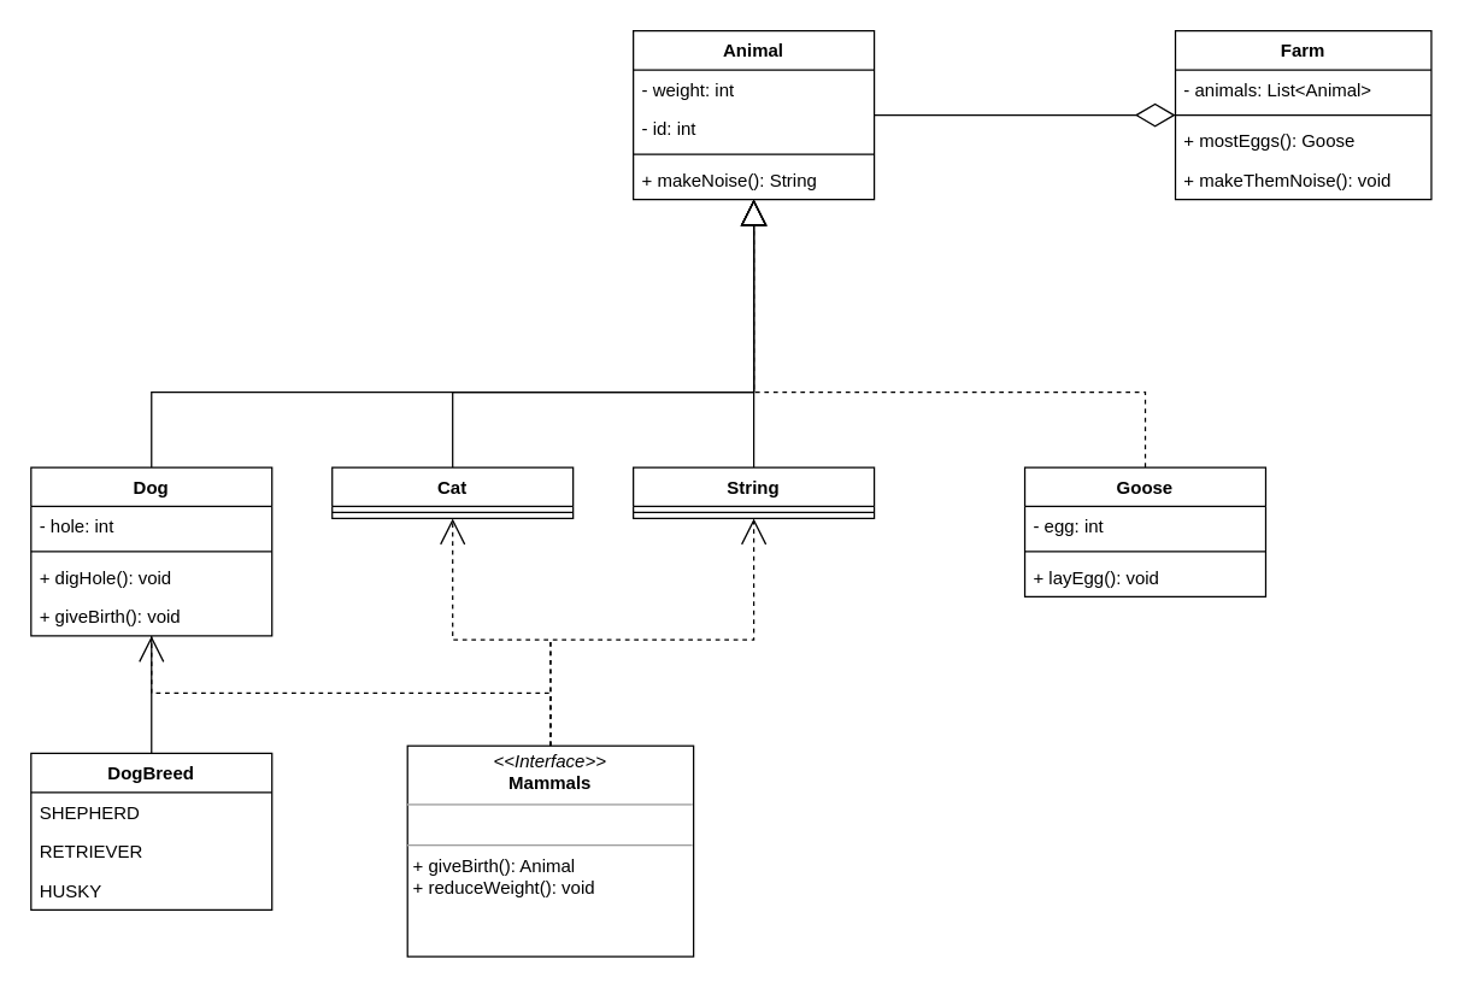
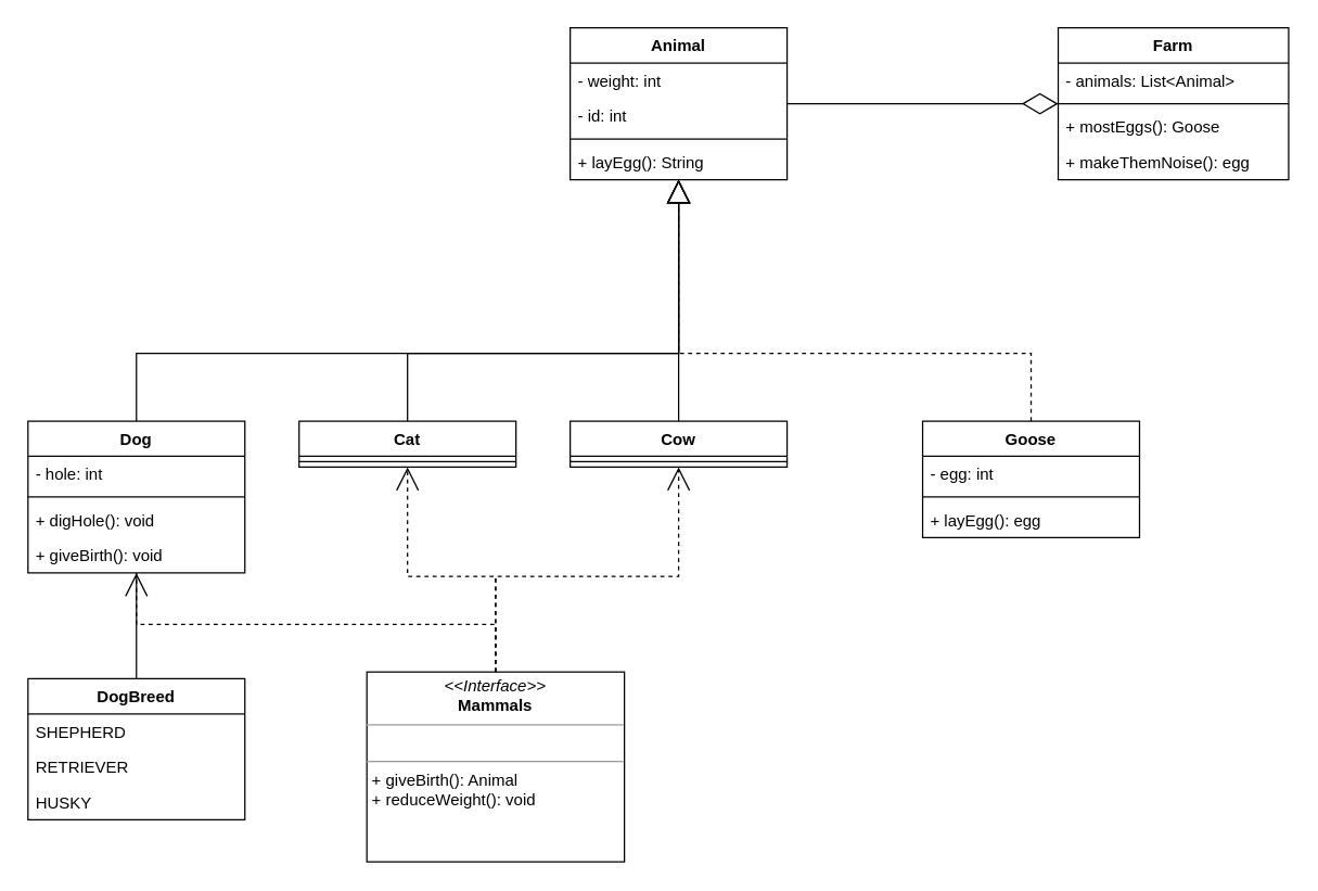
  <mxCell id="0" />
  <mxCell id="1" parent="0" />
  <mxCell id="2" value="Animal" style="swimlane;fontStyle=1;childLayout=stackLayout;horizontal=1;startSize=26;horizontalStack=0;resizeParent=1;resizeParentMax=0;resizeLast=0;collapsible=1;marginBottom=0;" vertex="1" parent="1"><mxGeometry x="420" y="20" width="160" height="112" as="geometry" /></mxCell>
  <mxCell id="3" value="- weight: int" style="text;strokeColor=none;fillColor=none;align=left;verticalAlign=top;spacingLeft=4;spacingRight=4;overflow=hidden;rotatable=0;points=[[0,0.5],[1,0.5]];portConstraint=eastwest;" vertex="1" parent="2"><mxGeometry y="26" width="160" height="26" as="geometry" /></mxCell>
  <mxCell id="4" value="- id: int" style="text;strokeColor=none;fillColor=none;align=left;verticalAlign=top;spacingLeft=4;spacingRight=4;overflow=hidden;rotatable=0;points=[[0,0.5],[1,0.5]];portConstraint=eastwest;" vertex="1" parent="2"><mxGeometry y="52" width="160" height="26" as="geometry" /></mxCell>
  <mxCell id="5" value="" style="line;strokeWidth=1;fillColor=none;align=left;verticalAlign=middle;spacingTop=-1;spacingLeft=3;spacingRight=3;rotatable=0;labelPosition=right;points=[];portConstraint=eastwest;" vertex="1" parent="2"><mxGeometry y="78" width="160" height="8" as="geometry" /></mxCell>
- <mxCell id="6" value="+ makeNoise(): String" style="text;strokeColor=none;fillColor=none;align=left;verticalAlign=top;spacingLeft=4;spacingRight=4;overflow=hidden;rotatable=0;points=[[0,0.5],[1,0.5]];portConstraint=eastwest;" vertex="1" parent="2"><mxGeometry y="86" width="160" height="26" as="geometry" /></mxCell>
+ <mxCell id="6" value="+ layEgg(): String" style="text;strokeColor=none;fillColor=none;align=left;verticalAlign=top;spacingLeft=4;spacingRight=4;overflow=hidden;rotatable=0;points=[[0,0.5],[1,0.5]];portConstraint=eastwest;" vertex="1" parent="2"><mxGeometry y="86" width="160" height="26" as="geometry" /></mxCell>
  <mxCell id="7" style="edgeStyle=orthogonalEdgeStyle;rounded=0;orthogonalLoop=1;jettySize=auto;html=1;endArrow=block;endFill=0;endSize=15;" edge="1" parent="1" source="8" target="2"><mxGeometry relative="1" as="geometry"><Array as="points"><mxPoint x="100" y="260" /><mxPoint x="500" y="260" /></Array></mxGeometry></mxCell>
  <mxCell id="8" value="Dog" style="swimlane;fontStyle=1;childLayout=stackLayout;horizontal=1;startSize=26;horizontalStack=0;resizeParent=1;resizeParentMax=0;resizeLast=0;collapsible=1;marginBottom=0;" vertex="1" parent="1"><mxGeometry x="20" y="310" width="160" height="112" as="geometry" /></mxCell>
  <mxCell id="9" value="- hole: int" style="text;strokeColor=none;fillColor=none;align=left;verticalAlign=top;spacingLeft=4;spacingRight=4;overflow=hidden;rotatable=0;points=[[0,0.5],[1,0.5]];portConstraint=eastwest;" vertex="1" parent="8"><mxGeometry y="26" width="160" height="26" as="geometry" /></mxCell>
  <mxCell id="10" value="" style="line;strokeWidth=1;fillColor=none;align=left;verticalAlign=middle;spacingTop=-1;spacingLeft=3;spacingRight=3;rotatable=0;labelPosition=right;points=[];portConstraint=eastwest;" vertex="1" parent="8"><mxGeometry y="52" width="160" height="8" as="geometry" /></mxCell>
  <mxCell id="11" value="+ digHole(): void" style="text;strokeColor=none;fillColor=none;align=left;verticalAlign=top;spacingLeft=4;spacingRight=4;overflow=hidden;rotatable=0;points=[[0,0.5],[1,0.5]];portConstraint=eastwest;" vertex="1" parent="8"><mxGeometry y="60" width="160" height="26" as="geometry" /></mxCell>
  <mxCell id="12" value="+ giveBirth(): void" style="text;strokeColor=none;fillColor=none;align=left;verticalAlign=top;spacingLeft=4;spacingRight=4;overflow=hidden;rotatable=0;points=[[0,0.5],[1,0.5]];portConstraint=eastwest;" vertex="1" parent="8"><mxGeometry y="86" width="160" height="26" as="geometry" /></mxCell>
  <mxCell id="13" style="edgeStyle=orthogonalEdgeStyle;rounded=0;orthogonalLoop=1;jettySize=auto;html=1;endArrow=block;endFill=0;endSize=15;" edge="1" parent="1" source="14" target="2"><mxGeometry relative="1" as="geometry"><Array as="points"><mxPoint x="300" y="260" /><mxPoint x="500" y="260" /></Array></mxGeometry></mxCell>
  <mxCell id="14" value="Cat" style="swimlane;fontStyle=1;childLayout=stackLayout;horizontal=1;startSize=26;horizontalStack=0;resizeParent=1;resizeParentMax=0;resizeLast=0;collapsible=1;marginBottom=0;" vertex="1" parent="1"><mxGeometry x="220" y="310" width="160" height="34" as="geometry" /></mxCell>
  <mxCell id="15" value="" style="line;strokeWidth=1;fillColor=none;align=left;verticalAlign=middle;spacingTop=-1;spacingLeft=3;spacingRight=3;rotatable=0;labelPosition=right;points=[];portConstraint=eastwest;" vertex="1" parent="14"><mxGeometry y="26" width="160" height="8" as="geometry" /></mxCell>
  <mxCell id="16" style="edgeStyle=orthogonalEdgeStyle;rounded=0;orthogonalLoop=1;jettySize=auto;html=1;endArrow=block;endFill=0;endSize=15;dashed=1;" edge="1" parent="1" source="17" target="2"><mxGeometry relative="1" as="geometry"><Array as="points"><mxPoint x="760" y="260" /><mxPoint x="500" y="260" /></Array></mxGeometry></mxCell>
  <mxCell id="17" value="Goose" style="swimlane;fontStyle=1;childLayout=stackLayout;horizontal=1;startSize=26;horizontalStack=0;resizeParent=1;resizeParentMax=0;resizeLast=0;collapsible=1;marginBottom=0;" vertex="1" parent="1"><mxGeometry x="680" y="310" width="160" height="86" as="geometry" /></mxCell>
  <mxCell id="18" value="- egg: int" style="text;strokeColor=none;fillColor=none;align=left;verticalAlign=top;spacingLeft=4;spacingRight=4;overflow=hidden;rotatable=0;points=[[0,0.5],[1,0.5]];portConstraint=eastwest;" vertex="1" parent="17"><mxGeometry y="26" width="160" height="26" as="geometry" /></mxCell>
  <mxCell id="19" value="" style="line;strokeWidth=1;fillColor=none;align=left;verticalAlign=middle;spacingTop=-1;spacingLeft=3;spacingRight=3;rotatable=0;labelPosition=right;points=[];portConstraint=eastwest;" vertex="1" parent="17"><mxGeometry y="52" width="160" height="8" as="geometry" /></mxCell>
- <mxCell id="20" value="+ layEgg(): void" style="text;strokeColor=none;fillColor=none;align=left;verticalAlign=top;spacingLeft=4;spacingRight=4;overflow=hidden;rotatable=0;points=[[0,0.5],[1,0.5]];portConstraint=eastwest;" vertex="1" parent="17"><mxGeometry y="60" width="160" height="26" as="geometry" /></mxCell>
+ <mxCell id="20" value="+ layEgg(): egg" style="text;strokeColor=none;fillColor=none;align=left;verticalAlign=top;spacingLeft=4;spacingRight=4;overflow=hidden;rotatable=0;points=[[0,0.5],[1,0.5]];portConstraint=eastwest;" vertex="1" parent="17"><mxGeometry y="60" width="160" height="26" as="geometry" /></mxCell>
  <mxCell id="21" style="edgeStyle=orthogonalEdgeStyle;rounded=0;orthogonalLoop=1;jettySize=auto;html=1;endArrow=block;endFill=0;endSize=15;" edge="1" parent="1" source="22" target="2"><mxGeometry relative="1" as="geometry" /></mxCell>
- <mxCell id="22" value="String" style="swimlane;fontStyle=1;childLayout=stackLayout;horizontal=1;startSize=26;horizontalStack=0;resizeParent=1;resizeParentMax=0;resizeLast=0;collapsible=1;marginBottom=0;" vertex="1" parent="1"><mxGeometry x="420" y="310" width="160" height="34" as="geometry" /></mxCell>
+ <mxCell id="22" value="Cow" style="swimlane;fontStyle=1;childLayout=stackLayout;horizontal=1;startSize=26;horizontalStack=0;resizeParent=1;resizeParentMax=0;resizeLast=0;collapsible=1;marginBottom=0;" vertex="1" parent="1"><mxGeometry x="420" y="310" width="160" height="34" as="geometry" /></mxCell>
  <mxCell id="23" value="" style="line;strokeWidth=1;fillColor=none;align=left;verticalAlign=middle;spacingTop=-1;spacingLeft=3;spacingRight=3;rotatable=0;labelPosition=right;points=[];portConstraint=eastwest;" vertex="1" parent="22"><mxGeometry y="26" width="160" height="8" as="geometry" /></mxCell>
  <mxCell id="24" style="edgeStyle=orthogonalEdgeStyle;rounded=0;orthogonalLoop=1;jettySize=auto;html=1;endArrow=none;endFill=0;endSize=15;" edge="1" parent="1" source="25" target="8"><mxGeometry relative="1" as="geometry" /></mxCell>
  <mxCell id="25" value="DogBreed" style="swimlane;fontStyle=1;childLayout=stackLayout;horizontal=1;startSize=26;horizontalStack=0;resizeParent=1;resizeParentMax=0;resizeLast=0;collapsible=1;marginBottom=0;" vertex="1" parent="1"><mxGeometry x="20" y="500" width="160" height="104" as="geometry" /></mxCell>
  <mxCell id="26" value="SHEPHERD" style="text;strokeColor=none;fillColor=none;align=left;verticalAlign=top;spacingLeft=4;spacingRight=4;overflow=hidden;rotatable=0;points=[[0,0.5],[1,0.5]];portConstraint=eastwest;" vertex="1" parent="25"><mxGeometry y="26" width="160" height="26" as="geometry" /></mxCell>
  <mxCell id="27" value="RETRIEVER" style="text;strokeColor=none;fillColor=none;align=left;verticalAlign=top;spacingLeft=4;spacingRight=4;overflow=hidden;rotatable=0;points=[[0,0.5],[1,0.5]];portConstraint=eastwest;" vertex="1" parent="25"><mxGeometry y="52" width="160" height="26" as="geometry" /></mxCell>
  <mxCell id="28" value="HUSKY" style="text;strokeColor=none;fillColor=none;align=left;verticalAlign=top;spacingLeft=4;spacingRight=4;overflow=hidden;rotatable=0;points=[[0,0.5],[1,0.5]];portConstraint=eastwest;" vertex="1" parent="25"><mxGeometry y="78" width="160" height="26" as="geometry" /></mxCell>
  <mxCell id="29" value="Farm" style="swimlane;fontStyle=1;childLayout=stackLayout;horizontal=1;startSize=26;horizontalStack=0;resizeParent=1;resizeParentMax=0;resizeLast=0;collapsible=1;marginBottom=0;" vertex="1" parent="1"><mxGeometry x="780" y="20" width="170" height="112" as="geometry" /></mxCell>
  <mxCell id="30" value="- animals: List&lt;Animal&gt;" style="text;strokeColor=none;fillColor=none;align=left;verticalAlign=top;spacingLeft=4;spacingRight=4;overflow=hidden;rotatable=0;points=[[0,0.5],[1,0.5]];portConstraint=eastwest;" vertex="1" parent="29"><mxGeometry y="26" width="170" height="26" as="geometry" /></mxCell>
  <mxCell id="31" value="" style="line;strokeWidth=1;fillColor=none;align=left;verticalAlign=middle;spacingTop=-1;spacingLeft=3;spacingRight=3;rotatable=0;labelPosition=right;points=[];portConstraint=eastwest;" vertex="1" parent="29"><mxGeometry y="52" width="170" height="8" as="geometry" /></mxCell>
  <mxCell id="32" value="+ mostEggs(): Goose" style="text;strokeColor=none;fillColor=none;align=left;verticalAlign=top;spacingLeft=4;spacingRight=4;overflow=hidden;rotatable=0;points=[[0,0.5],[1,0.5]];portConstraint=eastwest;" vertex="1" parent="29"><mxGeometry y="60" width="170" height="26" as="geometry" /></mxCell>
- <mxCell id="33" value="+ makeThemNoise(): void" style="text;strokeColor=none;fillColor=none;align=left;verticalAlign=top;spacingLeft=4;spacingRight=4;overflow=hidden;rotatable=0;points=[[0,0.5],[1,0.5]];portConstraint=eastwest;" vertex="1" parent="29"><mxGeometry y="86" width="170" height="26" as="geometry" /></mxCell>
+ <mxCell id="33" value="+ makeThemNoise(): egg" style="text;strokeColor=none;fillColor=none;align=left;verticalAlign=top;spacingLeft=4;spacingRight=4;overflow=hidden;rotatable=0;points=[[0,0.5],[1,0.5]];portConstraint=eastwest;" vertex="1" parent="29"><mxGeometry y="86" width="170" height="26" as="geometry" /></mxCell>
  <mxCell id="34" style="edgeStyle=orthogonalEdgeStyle;rounded=0;orthogonalLoop=1;jettySize=auto;html=1;endArrow=open;endFill=0;endSize=15;dashed=1;" edge="1" parent="1" source="37" target="8"><mxGeometry relative="1" as="geometry"><Array as="points"><mxPoint x="365" y="460" /><mxPoint x="100" y="460" /></Array></mxGeometry></mxCell>
  <mxCell id="35" style="edgeStyle=orthogonalEdgeStyle;rounded=0;orthogonalLoop=1;jettySize=auto;html=1;dashed=1;endArrow=open;endFill=0;endSize=15;" edge="1" parent="1" source="37" target="14"><mxGeometry relative="1" as="geometry" /></mxCell>
  <mxCell id="36" style="edgeStyle=orthogonalEdgeStyle;rounded=0;orthogonalLoop=1;jettySize=auto;html=1;dashed=1;endArrow=open;endFill=0;endSize=15;" edge="1" parent="1" source="37" target="22"><mxGeometry relative="1" as="geometry" /></mxCell>
  <mxCell id="37" value="&lt;p style=&quot;margin:0px;margin-top:4px;text-align:center;&quot;&gt;&lt;i&gt;&amp;lt;&amp;lt;Interface&amp;gt;&amp;gt;&lt;/i&gt;&lt;br&gt;&lt;b&gt;Mammals&lt;/b&gt;&lt;/p&gt;&lt;hr size=&quot;1&quot;&gt;&lt;p style=&quot;margin:0px;margin-left:4px;&quot;&gt;&lt;br&gt;&lt;/p&gt;&lt;hr size=&quot;1&quot;&gt;&lt;p style=&quot;margin:0px;margin-left:4px;&quot;&gt;+ giveBirth(): Animal&lt;br&gt;+ reduceWeight(): void&lt;/p&gt;" style="verticalAlign=top;align=left;overflow=fill;fontSize=12;fontFamily=Helvetica;html=1;" vertex="1" parent="1"><mxGeometry x="270" y="495" width="190" height="140" as="geometry" /></mxCell>
  <mxCell id="38" value="" style="endArrow=diamondThin;endFill=0;endSize=24;html=1;rounded=0;" edge="1" parent="1" source="2" target="29"><mxGeometry width="160" relative="1" as="geometry"><mxPoint x="640" y="200" as="sourcePoint" /><mxPoint x="800" y="200" as="targetPoint" /></mxGeometry></mxCell>
